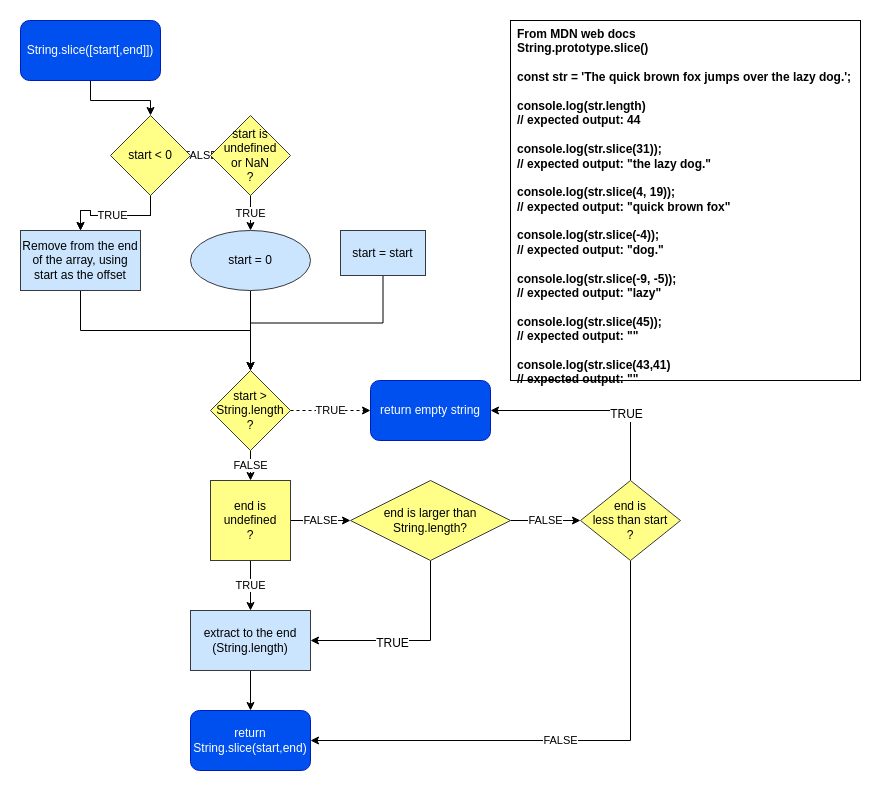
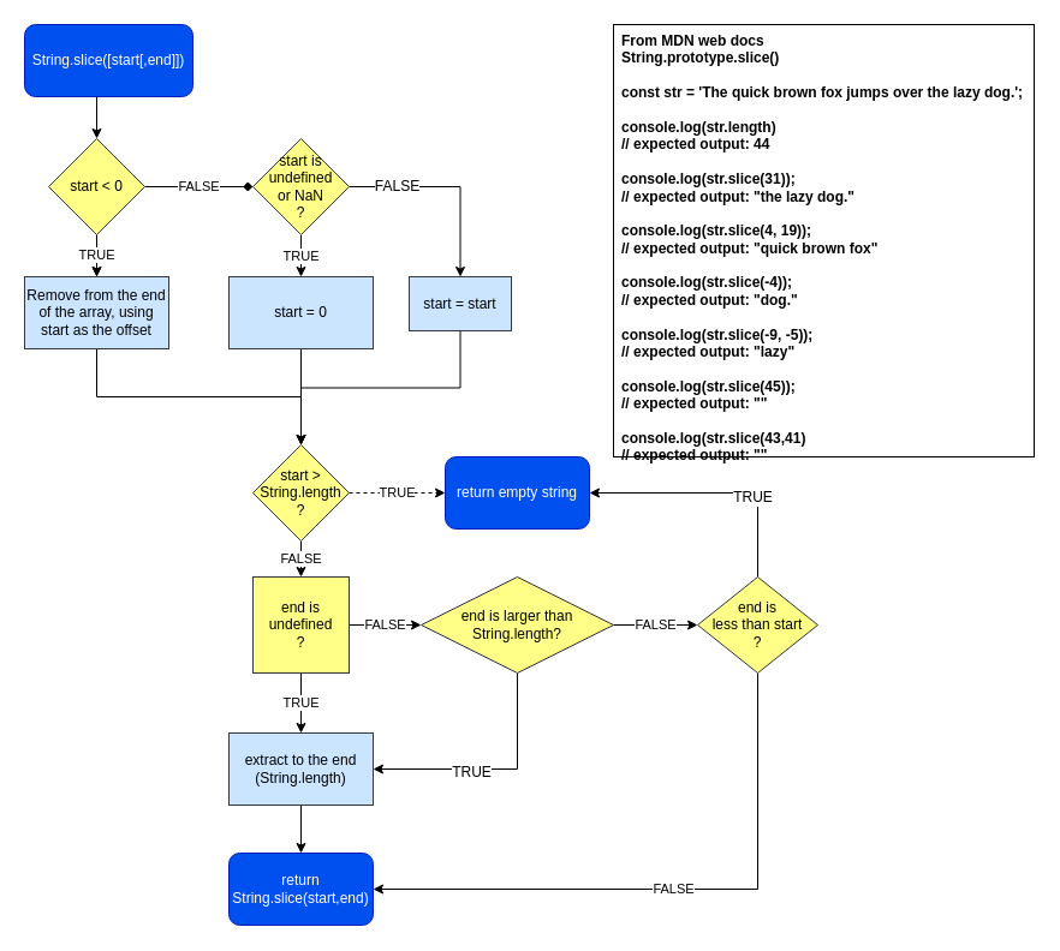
  <mxCell id="0" />
  <mxCell id="1" parent="0" />
  <mxCell id="2" style="edgeStyle=orthogonalEdgeStyle;rounded=0;orthogonalLoop=1;jettySize=auto;html=1;exitX=0.5;exitY=1;exitDx=0;exitDy=0;entryX=0.5;entryY=0;entryDx=0;entryDy=0;" parent="1" source="3" target="7" edge="1"><mxGeometry relative="1" as="geometry" /></mxCell>
  <mxCell id="3" value="String.slice([start[,end]])" style="rounded=1;whiteSpace=wrap;html=1;fillColor=#0050ef;strokeColor=#001DBC;fontColor=#ffffff;" parent="1" vertex="1"><mxGeometry x="20" y="20" width="140" height="60" as="geometry" /></mxCell>
  <mxCell id="4" style="edgeStyle=orthogonalEdgeStyle;rounded=0;orthogonalLoop=1;jettySize=auto;html=1;exitX=0.5;exitY=1;exitDx=0;exitDy=0;entryX=0.5;entryY=0;entryDx=0;entryDy=0;" parent="1" source="7" target="9" edge="1"><mxGeometry relative="1" as="geometry" /></mxCell>
  <mxCell id="5" value="TRUE" style="edgeStyle=orthogonalEdgeStyle;rounded=0;orthogonalLoop=1;jettySize=auto;html=1;" parent="1" source="7" target="9" edge="1"><mxGeometry relative="1" as="geometry" /></mxCell>
  <mxCell id="6" value="FALSE" style="edgeStyle=orthogonalEdgeStyle;rounded=0;orthogonalLoop=1;jettySize=auto;html=1;exitX=1;exitY=0.5;exitDx=0;exitDy=0;endArrow=diamond;" parent="1" source="7" target="13" edge="1"><mxGeometry relative="1" as="geometry" /></mxCell>
- <mxCell id="7" value="start &amp;lt; 0" style="rhombus;whiteSpace=wrap;html=1;fillColor=#ffff88;strokeColor=#36393d;" parent="1" vertex="1"><mxGeometry x="110" y="115" width="80" height="80" as="geometry" /></mxCell>
+ <mxCell id="7" value="start &amp;lt; 0" style="rhombus;whiteSpace=wrap;html=1;fillColor=#ffff88;strokeColor=#36393d;" parent="1" vertex="1"><mxGeometry x="40" y="115" width="80" height="80" as="geometry" /></mxCell>
  <mxCell id="8" style="edgeStyle=orthogonalEdgeStyle;rounded=0;orthogonalLoop=1;jettySize=auto;html=1;exitX=0.5;exitY=1;exitDx=0;exitDy=0;entryX=0.5;entryY=0;entryDx=0;entryDy=0;" parent="1" source="9" target="18" edge="1"><mxGeometry relative="1" as="geometry" /></mxCell>
  <mxCell id="9" value="Remove from the end of the array, using start as the offset" style="rounded=0;whiteSpace=wrap;html=1;fillColor=#cce5ff;strokeColor=#36393d;" parent="1" vertex="1"><mxGeometry x="20" y="230" width="120" height="60" as="geometry" /></mxCell>
  <mxCell id="10" value="TRUE" style="edgeStyle=orthogonalEdgeStyle;rounded=0;orthogonalLoop=1;jettySize=auto;html=1;exitX=0.5;exitY=1;exitDx=0;exitDy=0;entryX=0.5;entryY=0;entryDx=0;entryDy=0;" parent="1" source="13" target="15" edge="1"><mxGeometry relative="1" as="geometry" /></mxCell>
+ <mxCell id="11" style="edgeStyle=orthogonalEdgeStyle;rounded=0;orthogonalLoop=1;jettySize=auto;html=1;exitX=1;exitY=0.5;exitDx=0;exitDy=0;" parent="1" source="13" target="20" edge="1"><mxGeometry relative="1" as="geometry" /></mxCell>
+ <mxCell id="12" value="FALSE" style="text;html=1;resizable=0;points=[];align=center;verticalAlign=middle;labelBackgroundColor=#ffffff;" vertex="1" connectable="0" parent="11"><mxGeometry x="-0.539" y="1" relative="1" as="geometry"><mxPoint as="offset" /></mxGeometry></mxCell>
  <mxCell id="13" value="start is undefined&lt;br&gt;or NaN&lt;br&gt;?" style="rhombus;whiteSpace=wrap;html=1;fillColor=#ffff88;strokeColor=#36393d;" parent="1" vertex="1"><mxGeometry x="210" y="115" width="80" height="80" as="geometry" /></mxCell>
  <mxCell id="14" style="edgeStyle=orthogonalEdgeStyle;rounded=0;orthogonalLoop=1;jettySize=auto;html=1;exitX=0.5;exitY=1;exitDx=0;exitDy=0;" parent="1" source="15" edge="1"><mxGeometry relative="1" as="geometry"><mxPoint x="250" y="370" as="targetPoint" /></mxGeometry></mxCell>
- <mxCell id="15" value="start = 0" style="ellipse;whiteSpace=wrap;html=1;fillColor=#cce5ff;strokeColor=#36393d;" parent="1" vertex="1"><mxGeometry x="190" y="230" width="120" height="60" as="geometry" /></mxCell>
+ <mxCell id="15" value="start = 0" style="rounded=0;whiteSpace=wrap;html=1;fillColor=#cce5ff;strokeColor=#36393d;" parent="1" vertex="1"><mxGeometry x="190" y="230" width="120" height="60" as="geometry" /></mxCell>
  <mxCell id="16" value="TRUE" style="edgeStyle=orthogonalEdgeStyle;rounded=0;orthogonalLoop=1;jettySize=auto;html=1;exitX=1;exitY=0.5;exitDx=0;exitDy=0;entryX=0;entryY=0.5;entryDx=0;entryDy=0;dashed=1;" parent="1" source="18" target="30" edge="1"><mxGeometry relative="1" as="geometry"><mxPoint x="340.286" y="409.571" as="targetPoint" /></mxGeometry></mxCell>
  <mxCell id="17" value="FALSE" style="edgeStyle=orthogonalEdgeStyle;rounded=0;orthogonalLoop=1;jettySize=auto;html=1;exitX=0.5;exitY=1;exitDx=0;exitDy=0;entryX=0.5;entryY=0;entryDx=0;entryDy=0;" edge="1" parent="1" source="18" target="23"><mxGeometry relative="1" as="geometry" /></mxCell>
  <mxCell id="18" value="start &amp;gt;&lt;br&gt;String.length&lt;br&gt;?" style="rhombus;whiteSpace=wrap;html=1;fillColor=#ffff88;strokeColor=#36393d;" parent="1" vertex="1"><mxGeometry x="210" y="370" width="80" height="80" as="geometry" /></mxCell>
  <mxCell id="19" style="edgeStyle=orthogonalEdgeStyle;rounded=0;orthogonalLoop=1;jettySize=auto;html=1;exitX=0.5;exitY=1;exitDx=0;exitDy=0;entryX=0.5;entryY=0;entryDx=0;entryDy=0;" parent="1" source="20" target="18" edge="1"><mxGeometry relative="1" as="geometry" /></mxCell>
  <mxCell id="20" value="start = start" style="rounded=0;whiteSpace=wrap;html=1;fillColor=#cce5ff;strokeColor=#36393d;" parent="1" vertex="1"><mxGeometry x="340" y="230" width="85" height="45" as="geometry" /></mxCell>
  <mxCell id="21" value="FALSE" style="edgeStyle=orthogonalEdgeStyle;rounded=0;orthogonalLoop=1;jettySize=auto;html=1;exitX=1;exitY=0.5;exitDx=0;exitDy=0;entryX=0;entryY=0.5;entryDx=0;entryDy=0;" parent="1" source="23" target="27" edge="1"><mxGeometry relative="1" as="geometry" /></mxCell>
  <mxCell id="22" value="TRUE" style="edgeStyle=orthogonalEdgeStyle;rounded=0;orthogonalLoop=1;jettySize=auto;html=1;exitX=0.5;exitY=1;exitDx=0;exitDy=0;entryX=0.5;entryY=0;entryDx=0;entryDy=0;" edge="1" parent="1" source="23" target="29"><mxGeometry relative="1" as="geometry" /></mxCell>
  <mxCell id="23" value="end is &lt;br&gt;undefined&lt;br&gt;?" style="whiteSpace=wrap;html=1;fillColor=#ffff88;strokeColor=#36393d;rounded=0;" parent="1" vertex="1"><mxGeometry x="210" y="480" width="80" height="80" as="geometry" /></mxCell>
  <mxCell id="24" style="edgeStyle=orthogonalEdgeStyle;rounded=0;orthogonalLoop=1;jettySize=auto;html=1;exitX=0.5;exitY=1;exitDx=0;exitDy=0;entryX=1;entryY=0.5;entryDx=0;entryDy=0;" edge="1" parent="1" source="27" target="29"><mxGeometry relative="1" as="geometry" /></mxCell>
  <mxCell id="25" value="TRUE" style="text;html=1;resizable=0;points=[];align=center;verticalAlign=middle;labelBackgroundColor=#ffffff;" vertex="1" connectable="0" parent="24"><mxGeometry x="-0.2" y="-39" relative="1" as="geometry"><mxPoint x="-39" y="41" as="offset" /></mxGeometry></mxCell>
  <mxCell id="26" value="FALSE" style="edgeStyle=orthogonalEdgeStyle;rounded=0;orthogonalLoop=1;jettySize=auto;html=1;exitX=1;exitY=0.5;exitDx=0;exitDy=0;entryX=0;entryY=0.5;entryDx=0;entryDy=0;" edge="1" parent="1" source="27" target="35"><mxGeometry relative="1" as="geometry" /></mxCell>
  <mxCell id="27" value="end is larger than String.length?" style="rhombus;whiteSpace=wrap;html=1;fillColor=#ffff88;strokeColor=#36393d;" parent="1" vertex="1"><mxGeometry x="350" y="480" width="160" height="80" as="geometry" /></mxCell>
  <mxCell id="28" style="edgeStyle=orthogonalEdgeStyle;rounded=0;orthogonalLoop=1;jettySize=auto;html=1;exitX=0.5;exitY=1;exitDx=0;exitDy=0;" edge="1" parent="1" source="29" target="31"><mxGeometry relative="1" as="geometry" /></mxCell>
  <mxCell id="29" value="extract to the end&lt;br&gt;(String.length)" style="rounded=0;whiteSpace=wrap;html=1;fillColor=#cce5ff;strokeColor=#36393d;" parent="1" vertex="1"><mxGeometry x="190" y="610" width="120" height="60" as="geometry" /></mxCell>
  <mxCell id="30" value="return empty string" style="rounded=1;whiteSpace=wrap;html=1;fillColor=#0050ef;strokeColor=#001DBC;fontColor=#ffffff;" parent="1" vertex="1"><mxGeometry x="370" y="380" width="120" height="60" as="geometry" /></mxCell>
  <mxCell id="31" value="return String.slice(start,end)" style="rounded=1;whiteSpace=wrap;html=1;fillColor=#0050ef;strokeColor=#001DBC;fontColor=#ffffff;" vertex="1" parent="1"><mxGeometry x="190" y="710" width="120" height="60" as="geometry" /></mxCell>
  <mxCell id="32" style="edgeStyle=orthogonalEdgeStyle;rounded=0;orthogonalLoop=1;jettySize=auto;html=1;exitX=0.5;exitY=0;exitDx=0;exitDy=0;entryX=1;entryY=0.5;entryDx=0;entryDy=0;" edge="1" parent="1" source="35" target="30"><mxGeometry relative="1" as="geometry" /></mxCell>
  <mxCell id="33" value="TRUE" style="text;html=1;resizable=0;points=[];align=center;verticalAlign=middle;labelBackgroundColor=#ffffff;" vertex="1" connectable="0" parent="32"><mxGeometry x="-0.362" y="5" relative="1" as="geometry"><mxPoint as="offset" /></mxGeometry></mxCell>
  <mxCell id="34" value="FALSE" style="edgeStyle=orthogonalEdgeStyle;rounded=0;orthogonalLoop=1;jettySize=auto;html=1;exitX=0.5;exitY=1;exitDx=0;exitDy=0;entryX=1;entryY=0.5;entryDx=0;entryDy=0;" edge="1" parent="1" source="35" target="31"><mxGeometry relative="1" as="geometry" /></mxCell>
  <mxCell id="35" value="end is&lt;br&gt;less than start&lt;br&gt;?" style="rhombus;whiteSpace=wrap;html=1;fillColor=#ffff88;strokeColor=#36393d;" vertex="1" parent="1"><mxGeometry x="580" y="480" width="100" height="80" as="geometry" /></mxCell>
  <mxCell id="36" value="&lt;b&gt;From MDN web docs&lt;br&gt;String.prototype.slice()&lt;br&gt;&lt;/b&gt;&lt;br&gt;&lt;div&gt;&lt;b&gt;const str = 'The quick brown fox jumps over the lazy dog.';&lt;/b&gt;&lt;/div&gt;&lt;div&gt;&lt;b&gt;&lt;br&gt;&lt;/b&gt;&lt;/div&gt;&lt;div&gt;&lt;b&gt;console.log(str.length)&lt;/b&gt;&lt;/div&gt;&lt;div&gt;&lt;b&gt;// expected output: 44&lt;/b&gt;&lt;/div&gt;&lt;div&gt;&lt;b&gt;&lt;br&gt;&lt;/b&gt;&lt;/div&gt;&lt;div&gt;&lt;b&gt;console.log(str.slice(31));&lt;/b&gt;&lt;/div&gt;&lt;div&gt;&lt;b&gt;// expected output: &quot;the lazy dog.&quot;&lt;/b&gt;&lt;/div&gt;&lt;div&gt;&lt;b&gt;&lt;br&gt;&lt;/b&gt;&lt;/div&gt;&lt;div&gt;&lt;b&gt;console.log(str.slice(4, 19));&lt;/b&gt;&lt;/div&gt;&lt;div&gt;&lt;b&gt;// expected output: &quot;quick brown fox&quot;&lt;/b&gt;&lt;/div&gt;&lt;div&gt;&lt;b&gt;&lt;br&gt;&lt;/b&gt;&lt;/div&gt;&lt;div&gt;&lt;b&gt;console.log(str.slice(-4));&lt;/b&gt;&lt;/div&gt;&lt;div&gt;&lt;b&gt;// expected output: &quot;dog.&quot;&lt;/b&gt;&lt;/div&gt;&lt;div&gt;&lt;b&gt;&lt;br&gt;&lt;/b&gt;&lt;/div&gt;&lt;div&gt;&lt;b&gt;console.log(str.slice(-9, -5));&lt;/b&gt;&lt;/div&gt;&lt;div&gt;&lt;b&gt;// expected output: &quot;lazy&quot;&lt;/b&gt;&lt;/div&gt;&lt;div&gt;&lt;b&gt;&lt;br&gt;&lt;/b&gt;&lt;/div&gt;&lt;div&gt;&lt;b&gt;console.log(str.slice(45));&lt;/b&gt;&lt;/div&gt;&lt;div&gt;&lt;b&gt;// expected output: &quot;&quot;&lt;/b&gt;&lt;/div&gt;&lt;div&gt;&lt;b&gt;&lt;br&gt;&lt;/b&gt;&lt;/div&gt;&lt;div&gt;&lt;b&gt;console.log(str.slice(43,41)&lt;/b&gt;&lt;/div&gt;&lt;div&gt;&lt;b&gt;// expected output: &quot;&quot;&lt;/b&gt;&lt;/div&gt;" style="rounded=0;whiteSpace=wrap;html=1;align=left;verticalAlign=top;spacingLeft=5;" vertex="1" parent="1"><mxGeometry x="510" y="20" width="350" height="360" as="geometry" /></mxCell>
